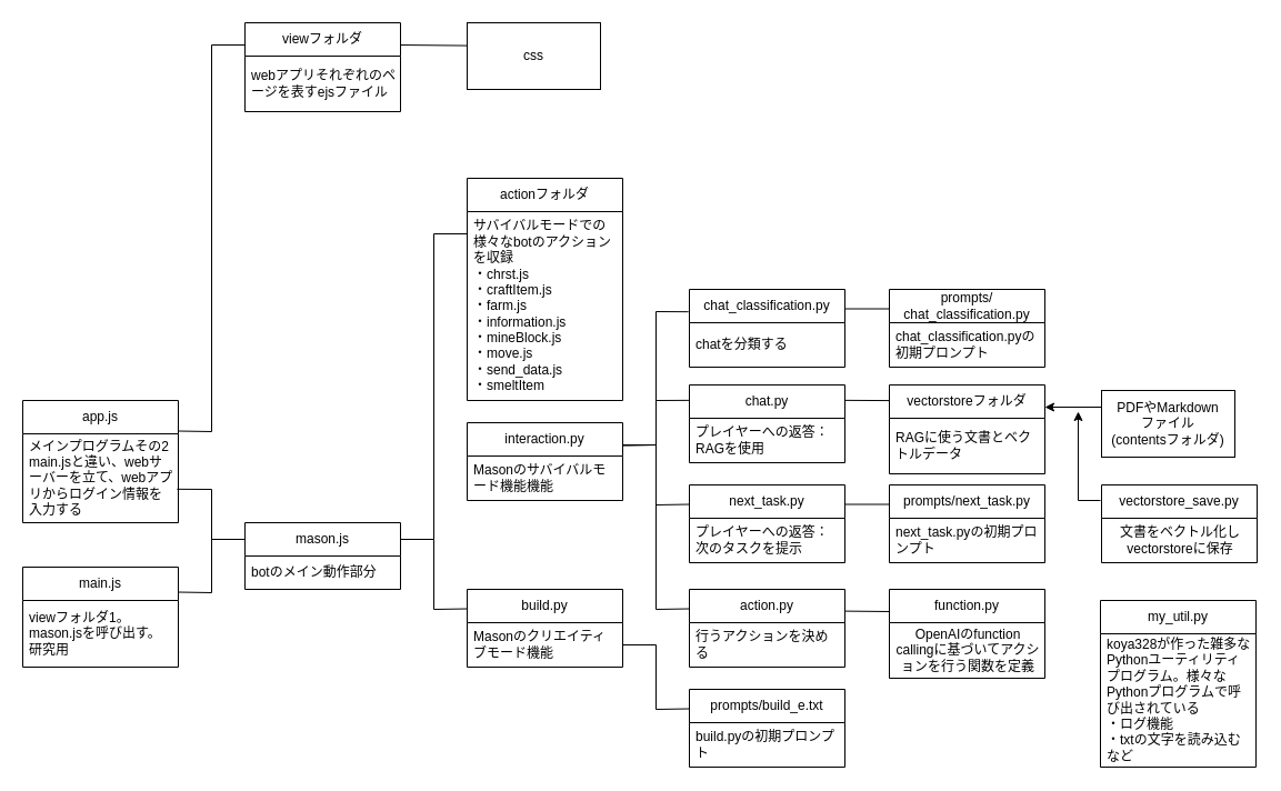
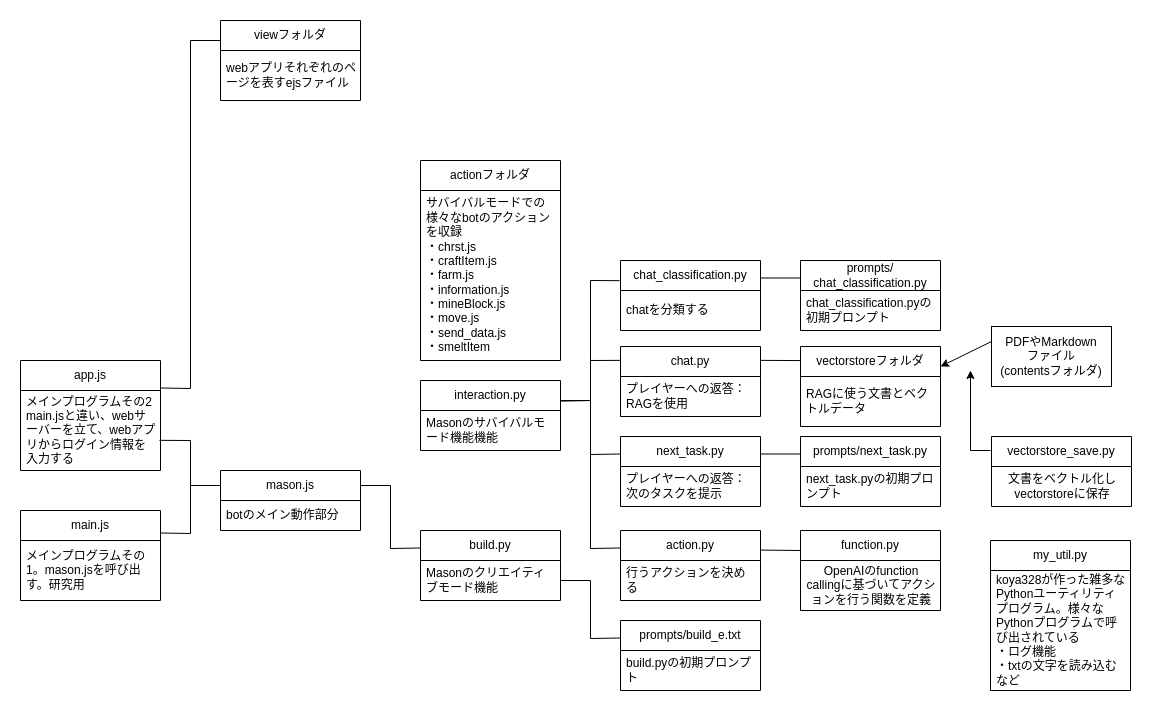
  <mxCell id="0" />
  <mxCell id="1" parent="0" />
  <mxCell id="2" value="main.js" style="swimlane;fontStyle=0;childLayout=stackLayout;horizontal=1;startSize=30;horizontalStack=0;resizeParent=1;resizeParentMax=0;resizeLast=0;collapsible=1;marginBottom=0;whiteSpace=wrap;html=1;" vertex="1" parent="1"><mxGeometry x="20" y="510" width="140" height="90" as="geometry" /></mxCell>
- <mxCell id="3" value="viewフォルダ1。mason.jsを呼び出す。研究用" style="text;strokeColor=none;fillColor=none;align=left;verticalAlign=middle;spacingLeft=4;spacingRight=4;overflow=hidden;points=[[0,0.5],[1,0.5]];portConstraint=eastwest;rotatable=0;whiteSpace=wrap;html=1;" vertex="1" parent="2"><mxGeometry y="30" width="140" height="60" as="geometry" /></mxCell>
+ <mxCell id="3" value="メインプログラムその1。mason.jsを呼び出す。研究用" style="text;strokeColor=none;fillColor=none;align=left;verticalAlign=middle;spacingLeft=4;spacingRight=4;overflow=hidden;points=[[0,0.5],[1,0.5]];portConstraint=eastwest;rotatable=0;whiteSpace=wrap;html=1;" vertex="1" parent="2"><mxGeometry y="30" width="140" height="60" as="geometry" /></mxCell>
  <mxCell id="4" value="mason.js" style="swimlane;fontStyle=0;childLayout=stackLayout;horizontal=1;startSize=30;horizontalStack=0;resizeParent=1;resizeParentMax=0;resizeLast=0;collapsible=1;marginBottom=0;whiteSpace=wrap;html=1;" vertex="1" parent="1"><mxGeometry x="220" y="470" width="140" height="60" as="geometry" /></mxCell>
  <mxCell id="5" value="botのメイン動作部分" style="text;strokeColor=none;fillColor=none;align=left;verticalAlign=middle;spacingLeft=4;spacingRight=4;overflow=hidden;points=[[0,0.5],[1,0.5]];portConstraint=eastwest;rotatable=0;whiteSpace=wrap;html=1;" vertex="1" parent="4"><mxGeometry y="30" width="140" height="30" as="geometry" /></mxCell>
  <mxCell id="6" value="app.js" style="swimlane;fontStyle=0;childLayout=stackLayout;horizontal=1;startSize=30;horizontalStack=0;resizeParent=1;resizeParentMax=0;resizeLast=0;collapsible=1;marginBottom=0;whiteSpace=wrap;html=1;" vertex="1" parent="1"><mxGeometry x="20" y="360" width="140" height="110" as="geometry" /></mxCell>
  <mxCell id="7" value="メインプログラムその2&lt;br&gt;main.jsと違い、webサーバーを立て、webアプリからログイン情報を入力する" style="text;strokeColor=none;fillColor=none;align=left;verticalAlign=middle;spacingLeft=4;spacingRight=4;overflow=hidden;points=[[0,0.5],[1,0.5]];portConstraint=eastwest;rotatable=0;whiteSpace=wrap;html=1;" vertex="1" parent="6"><mxGeometry y="30" width="140" height="80" as="geometry" /></mxCell>
  <mxCell id="8" value="" style="endArrow=none;html=1;entryX=0.992;entryY=0.623;entryDx=0;entryDy=0;exitX=0;exitY=0.25;exitDx=0;exitDy=0;rounded=0;entryPerimeter=0;" edge="1" parent="1" source="4" target="7"><mxGeometry width="50" height="50" relative="1" as="geometry"><mxPoint x="300" y="440" as="sourcePoint" /><mxPoint x="350" y="390" as="targetPoint" /><Array as="points"><mxPoint x="190" y="485" /><mxPoint x="190" y="440" /></Array></mxGeometry></mxCell>
  <mxCell id="9" value="" style="endArrow=none;html=1;rounded=0;exitX=0;exitY=0.25;exitDx=0;exitDy=0;entryX=1;entryY=0.25;entryDx=0;entryDy=0;" edge="1" parent="1" source="4" target="2"><mxGeometry width="50" height="50" relative="1" as="geometry"><mxPoint x="300" y="440" as="sourcePoint" /><mxPoint x="190" y="550" as="targetPoint" /><Array as="points"><mxPoint x="190" y="485" /><mxPoint x="190" y="533" /></Array></mxGeometry></mxCell>
  <mxCell id="10" value="build.py" style="swimlane;fontStyle=0;childLayout=stackLayout;horizontal=1;startSize=30;horizontalStack=0;resizeParent=1;resizeParentMax=0;resizeLast=0;collapsible=1;marginBottom=0;whiteSpace=wrap;html=1;" vertex="1" parent="1"><mxGeometry x="420" y="530" width="140" height="70" as="geometry" /></mxCell>
  <mxCell id="11" value="Masonのクリエイティブモード機能" style="text;strokeColor=none;fillColor=none;align=left;verticalAlign=middle;spacingLeft=4;spacingRight=4;overflow=hidden;points=[[0,0.5],[1,0.5]];portConstraint=eastwest;rotatable=0;whiteSpace=wrap;html=1;" vertex="1" parent="10"><mxGeometry y="30" width="140" height="40" as="geometry" /></mxCell>
  <mxCell id="12" value="interaction.py" style="swimlane;fontStyle=0;childLayout=stackLayout;horizontal=1;startSize=30;horizontalStack=0;resizeParent=1;resizeParentMax=0;resizeLast=0;collapsible=1;marginBottom=0;whiteSpace=wrap;html=1;" vertex="1" parent="1"><mxGeometry x="420" y="380" width="140" height="70" as="geometry" /></mxCell>
  <mxCell id="13" value="Masonのサバイバルモード機能機能" style="text;strokeColor=none;fillColor=none;align=left;verticalAlign=middle;spacingLeft=4;spacingRight=4;overflow=hidden;points=[[0,0.5],[1,0.5]];portConstraint=eastwest;rotatable=0;whiteSpace=wrap;html=1;" vertex="1" parent="12"><mxGeometry y="30" width="140" height="40" as="geometry" /></mxCell>
  <mxCell id="14" value="" style="endArrow=none;html=1;rounded=0;entryX=0;entryY=0.25;entryDx=0;entryDy=0;exitX=1;exitY=0.25;exitDx=0;exitDy=0;" edge="1" parent="1" source="4" target="10"><mxGeometry width="50" height="50" relative="1" as="geometry"><mxPoint x="320" y="530" as="sourcePoint" /><mxPoint x="370" y="480" as="targetPoint" /><Array as="points"><mxPoint x="390" y="485" /><mxPoint x="390" y="548" /></Array></mxGeometry></mxCell>
  <mxCell id="15" value="my_util.py" style="swimlane;fontStyle=0;childLayout=stackLayout;horizontal=1;startSize=30;horizontalStack=0;resizeParent=1;resizeParentMax=0;resizeLast=0;collapsible=1;marginBottom=0;whiteSpace=wrap;html=1;" vertex="1" parent="1"><mxGeometry x="990" y="540" width="140" height="150" as="geometry" /></mxCell>
  <mxCell id="16" value="koya328が作った雑多なPythonユーティリティプログラム。様々なPythonプログラムで呼び出されている&lt;br&gt;・ログ機能&lt;br&gt;・txtの文字を読み込む&lt;br&gt;など" style="text;strokeColor=none;fillColor=none;align=left;verticalAlign=middle;spacingLeft=4;spacingRight=4;overflow=hidden;points=[[0,0.5],[1,0.5]];portConstraint=eastwest;rotatable=0;whiteSpace=wrap;html=1;" vertex="1" parent="15"><mxGeometry y="30" width="140" height="120" as="geometry" /></mxCell>
  <mxCell id="17" value="actionフォルダ" style="swimlane;fontStyle=0;childLayout=stackLayout;horizontal=1;startSize=30;horizontalStack=0;resizeParent=1;resizeParentMax=0;resizeLast=0;collapsible=1;marginBottom=0;whiteSpace=wrap;html=1;" vertex="1" parent="1"><mxGeometry x="420" y="160" width="140" height="200" as="geometry" /></mxCell>
  <mxCell id="18" value="サバイバルモードでの様々なbotのアクションを収録&lt;br&gt;・chrst.js&lt;br&gt;・craftItem.js&lt;br&gt;・farm.js&lt;br&gt;・information.js&lt;br&gt;・mineBlock.js&lt;br&gt;・move.js&lt;br&gt;・send_data.js&lt;br&gt;・smeltItem" style="text;strokeColor=none;fillColor=none;align=left;verticalAlign=middle;spacingLeft=4;spacingRight=4;overflow=hidden;points=[[0,0.5],[1,0.5]];portConstraint=eastwest;rotatable=0;whiteSpace=wrap;html=1;" vertex="1" parent="17"><mxGeometry y="30" width="140" height="170" as="geometry" /></mxCell>
  <mxCell id="19" value="prompts/build_e.txt" style="swimlane;fontStyle=0;childLayout=stackLayout;horizontal=1;startSize=30;horizontalStack=0;resizeParent=1;resizeParentMax=0;resizeLast=0;collapsible=1;marginBottom=0;whiteSpace=wrap;html=1;" vertex="1" parent="1"><mxGeometry x="620" y="620" width="140" height="70" as="geometry" /></mxCell>
  <mxCell id="20" value="build.pyの初期プロンプト" style="text;strokeColor=none;fillColor=none;align=left;verticalAlign=middle;spacingLeft=4;spacingRight=4;overflow=hidden;points=[[0,0.5],[1,0.5]];portConstraint=eastwest;rotatable=0;whiteSpace=wrap;html=1;" vertex="1" parent="19"><mxGeometry y="30" width="140" height="40" as="geometry" /></mxCell>
  <mxCell id="21" value="" style="endArrow=none;html=1;rounded=0;entryX=1;entryY=0.5;entryDx=0;entryDy=0;exitX=0;exitY=0.25;exitDx=0;exitDy=0;" edge="1" parent="1" source="19" target="11"><mxGeometry width="50" height="50" relative="1" as="geometry"><mxPoint x="400" y="590" as="sourcePoint" /><mxPoint x="450" y="540" as="targetPoint" /><Array as="points"><mxPoint x="590" y="638" /><mxPoint x="590" y="580" /></Array></mxGeometry></mxCell>
  <mxCell id="22" value="chat_classification.py" style="swimlane;fontStyle=0;childLayout=stackLayout;horizontal=1;startSize=30;horizontalStack=0;resizeParent=1;resizeParentMax=0;resizeLast=0;collapsible=1;marginBottom=0;whiteSpace=wrap;html=1;" vertex="1" parent="1"><mxGeometry x="620" y="260" width="140" height="70" as="geometry" /></mxCell>
  <mxCell id="23" value="chatを分類する" style="text;strokeColor=none;fillColor=none;align=left;verticalAlign=middle;spacingLeft=4;spacingRight=4;overflow=hidden;points=[[0,0.5],[1,0.5]];portConstraint=eastwest;rotatable=0;whiteSpace=wrap;html=1;" vertex="1" parent="22"><mxGeometry y="30" width="140" height="40" as="geometry" /></mxCell>
  <mxCell id="24" value="chat.py" style="swimlane;fontStyle=0;childLayout=stackLayout;horizontal=1;startSize=30;horizontalStack=0;resizeParent=1;resizeParentMax=0;resizeLast=0;collapsible=1;marginBottom=0;whiteSpace=wrap;html=1;" vertex="1" parent="1"><mxGeometry x="620" y="346" width="140" height="70" as="geometry" /></mxCell>
  <mxCell id="25" value="プレイヤーへの返答：RAGを使用" style="text;strokeColor=none;fillColor=none;align=left;verticalAlign=middle;spacingLeft=4;spacingRight=4;overflow=hidden;points=[[0,0.5],[1,0.5]];portConstraint=eastwest;rotatable=0;whiteSpace=wrap;html=1;" vertex="1" parent="24"><mxGeometry y="30" width="140" height="40" as="geometry" /></mxCell>
  <mxCell id="26" value="next_task.py" style="swimlane;fontStyle=0;childLayout=stackLayout;horizontal=1;startSize=30;horizontalStack=0;resizeParent=1;resizeParentMax=0;resizeLast=0;collapsible=1;marginBottom=0;whiteSpace=wrap;html=1;" vertex="1" parent="1"><mxGeometry x="620" y="436" width="140" height="70" as="geometry" /></mxCell>
  <mxCell id="27" value="プレイヤーへの返答：次のタスクを提示" style="text;strokeColor=none;fillColor=none;align=left;verticalAlign=middle;spacingLeft=4;spacingRight=4;overflow=hidden;points=[[0,0.5],[1,0.5]];portConstraint=eastwest;rotatable=0;whiteSpace=wrap;html=1;" vertex="1" parent="26"><mxGeometry y="30" width="140" height="40" as="geometry" /></mxCell>
  <mxCell id="28" value="action.py" style="swimlane;fontStyle=0;childLayout=stackLayout;horizontal=1;startSize=30;horizontalStack=0;resizeParent=1;resizeParentMax=0;resizeLast=0;collapsible=1;marginBottom=0;whiteSpace=wrap;html=1;" vertex="1" parent="1"><mxGeometry x="620" y="530" width="140" height="70" as="geometry" /></mxCell>
  <mxCell id="29" value="行うアクションを決める" style="text;strokeColor=none;fillColor=none;align=left;verticalAlign=middle;spacingLeft=4;spacingRight=4;overflow=hidden;points=[[0,0.5],[1,0.5]];portConstraint=eastwest;rotatable=0;whiteSpace=wrap;html=1;" vertex="1" parent="28"><mxGeometry y="30" width="140" height="40" as="geometry" /></mxCell>
  <mxCell id="30" value="" style="edgeStyle=none;rounded=0;html=1;endArrow=none;endFill=0;entryX=0;entryY=0.25;entryDx=0;entryDy=0;exitX=1.013;exitY=0.288;exitDx=0;exitDy=0;exitPerimeter=0;" edge="1" parent="1" source="12" target="28"><mxGeometry relative="1" as="geometry"><mxPoint x="610" y="390" as="sourcePoint" /><Array as="points"><mxPoint x="590" y="400" /><mxPoint x="590" y="548" /></Array></mxGeometry></mxCell>
  <mxCell id="31" value="" style="endArrow=none;html=1;rounded=0;exitX=0;exitY=0.25;exitDx=0;exitDy=0;entryX=1;entryY=0.286;entryDx=0;entryDy=0;entryPerimeter=0;" edge="1" parent="1" source="26" target="12"><mxGeometry width="50" height="50" relative="1" as="geometry"><mxPoint x="450" y="440" as="sourcePoint" /><mxPoint x="570" y="410" as="targetPoint" /><Array as="points"><mxPoint x="590" y="454" /><mxPoint x="590" y="400" /></Array></mxGeometry></mxCell>
  <mxCell id="32" value="" style="endArrow=none;html=1;rounded=0;entryX=1.003;entryY=0.288;entryDx=0;entryDy=0;exitX=-0.004;exitY=0.198;exitDx=0;exitDy=0;entryPerimeter=0;exitPerimeter=0;" edge="1" parent="1" source="24" target="12"><mxGeometry width="50" height="50" relative="1" as="geometry"><mxPoint x="630" y="463.5" as="sourcePoint" /><mxPoint x="570" y="407.5" as="targetPoint" /><Array as="points"><mxPoint x="590" y="360" /><mxPoint x="590" y="400" /></Array></mxGeometry></mxCell>
  <mxCell id="33" value="" style="endArrow=none;html=1;rounded=0;entryX=0.999;entryY=0.292;entryDx=0;entryDy=0;entryPerimeter=0;exitX=-0.006;exitY=0.288;exitDx=0;exitDy=0;exitPerimeter=0;" edge="1" parent="1" source="22" target="12"><mxGeometry width="50" height="50" relative="1" as="geometry"><mxPoint x="610" y="300" as="sourcePoint" /><mxPoint x="570" y="407.5" as="targetPoint" /><Array as="points"><mxPoint x="590" y="280" /><mxPoint x="590" y="400" /></Array></mxGeometry></mxCell>
- <mxCell id="34" value="" style="endArrow=none;html=1;rounded=0;entryX=0;entryY=0.25;entryDx=0;entryDy=0;exitX=1;exitY=0.25;exitDx=0;exitDy=0;" edge="1" parent="1" source="4" target="17"><mxGeometry width="50" height="50" relative="1" as="geometry"><mxPoint x="380" y="320" as="sourcePoint" /><mxPoint x="430" y="270" as="targetPoint" /><Array as="points"><mxPoint x="390" y="485" /><mxPoint x="390" y="210" /></Array></mxGeometry></mxCell>
  <mxCell id="35" value="prompts/&lt;br&gt;chat_classification.py" style="swimlane;fontStyle=0;childLayout=stackLayout;horizontal=1;startSize=30;horizontalStack=0;resizeParent=1;resizeParentMax=0;resizeLast=0;collapsible=1;marginBottom=0;whiteSpace=wrap;html=1;" vertex="1" parent="1"><mxGeometry x="800" y="260" width="140" height="70" as="geometry" /></mxCell>
  <mxCell id="36" value="&lt;span style=&quot;text-align: center;&quot;&gt;chat_classification.py&lt;/span&gt;の初期プロンプト" style="text;strokeColor=none;fillColor=none;align=left;verticalAlign=middle;spacingLeft=4;spacingRight=4;overflow=hidden;points=[[0,0.5],[1,0.5]];portConstraint=eastwest;rotatable=0;whiteSpace=wrap;html=1;" vertex="1" parent="35"><mxGeometry y="30" width="140" height="40" as="geometry" /></mxCell>
  <mxCell id="37" value="" style="endArrow=none;html=1;rounded=0;entryX=0;entryY=0.25;entryDx=0;entryDy=0;exitX=1;exitY=0.25;exitDx=0;exitDy=0;" edge="1" parent="1" source="22" target="35"><mxGeometry width="50" height="50" relative="1" as="geometry"><mxPoint x="780" y="350" as="sourcePoint" /><mxPoint x="830" y="300" as="targetPoint" /></mxGeometry></mxCell>
  <mxCell id="38" value="prompts/next_task.py" style="swimlane;fontStyle=0;childLayout=stackLayout;horizontal=1;startSize=30;horizontalStack=0;resizeParent=1;resizeParentMax=0;resizeLast=0;collapsible=1;marginBottom=0;whiteSpace=wrap;html=1;" vertex="1" parent="1"><mxGeometry x="800" y="436" width="140" height="70" as="geometry" /></mxCell>
  <mxCell id="39" value="&lt;span style=&quot;text-align: center;&quot;&gt;next_task.py&lt;/span&gt;の初期プロンプト" style="text;strokeColor=none;fillColor=none;align=left;verticalAlign=middle;spacingLeft=4;spacingRight=4;overflow=hidden;points=[[0,0.5],[1,0.5]];portConstraint=eastwest;rotatable=0;whiteSpace=wrap;html=1;" vertex="1" parent="38"><mxGeometry y="30" width="140" height="40" as="geometry" /></mxCell>
  <mxCell id="40" value="" style="endArrow=none;html=1;rounded=0;entryX=1;entryY=0.25;entryDx=0;entryDy=0;exitX=0;exitY=0.25;exitDx=0;exitDy=0;" edge="1" parent="1" source="38" target="26"><mxGeometry width="50" height="50" relative="1" as="geometry"><mxPoint x="780" y="430" as="sourcePoint" /><mxPoint x="830" y="380" as="targetPoint" /></mxGeometry></mxCell>
  <mxCell id="41" value="vectorstoreフォルダ" style="swimlane;fontStyle=0;childLayout=stackLayout;horizontal=1;startSize=30;horizontalStack=0;resizeParent=1;resizeParentMax=0;resizeLast=0;collapsible=1;marginBottom=0;whiteSpace=wrap;html=1;" vertex="1" parent="1"><mxGeometry x="800" y="346" width="140" height="80" as="geometry" /></mxCell>
  <mxCell id="42" value="RAGに使う文書とベクトルデータ" style="text;strokeColor=none;fillColor=none;align=left;verticalAlign=middle;spacingLeft=4;spacingRight=4;overflow=hidden;points=[[0,0.5],[1,0.5]];portConstraint=eastwest;rotatable=0;whiteSpace=wrap;html=1;" vertex="1" parent="41"><mxGeometry y="30" width="140" height="50" as="geometry" /></mxCell>
  <mxCell id="43" value="vectorstore_save.py" style="swimlane;fontStyle=0;childLayout=stackLayout;horizontal=1;startSize=30;horizontalStack=0;resizeParent=1;resizeParentMax=0;resizeLast=0;collapsible=1;marginBottom=0;whiteSpace=wrap;html=1;" vertex="1" parent="1"><mxGeometry x="991" y="436" width="140" height="70" as="geometry" /></mxCell>
  <mxCell id="44" value="&lt;div style=&quot;text-align: center;&quot;&gt;文書をベクトル化しvectorstoreに保存&lt;/div&gt;" style="text;strokeColor=none;fillColor=none;align=left;verticalAlign=middle;spacingLeft=4;spacingRight=4;overflow=hidden;points=[[0,0.5],[1,0.5]];portConstraint=eastwest;rotatable=0;whiteSpace=wrap;html=1;" vertex="1" parent="43"><mxGeometry y="30" width="140" height="40" as="geometry" /></mxCell>
- <mxCell id="45" value="PDFやMarkdown&lt;br&gt;ファイル&lt;br&gt;(contentsフォルダ)" style="rounded=0;whiteSpace=wrap;html=1;" vertex="1" parent="1"><mxGeometry x="991" y="351" width="120" height="60" as="geometry" /></mxCell>
+ <mxCell id="45" value="PDFやMarkdown&lt;br&gt;ファイル&lt;br&gt;(contentsフォルダ)" style="rounded=0;whiteSpace=wrap;html=1;" vertex="1" parent="1"><mxGeometry x="991" y="326" width="120" height="60" as="geometry" /></mxCell>
  <mxCell id="46" value="" style="endArrow=classic;html=1;rounded=0;exitX=0;exitY=0.25;exitDx=0;exitDy=0;entryX=1;entryY=0.25;entryDx=0;entryDy=0;" edge="1" parent="1" source="45" target="41"><mxGeometry width="50" height="50" relative="1" as="geometry"><mxPoint x="890" y="400" as="sourcePoint" /><mxPoint x="940" y="350" as="targetPoint" /></mxGeometry></mxCell>
  <mxCell id="47" value="" style="endArrow=classic;html=1;rounded=0;" edge="1" parent="1"><mxGeometry width="50" height="50" relative="1" as="geometry"><mxPoint x="990" y="450" as="sourcePoint" /><mxPoint x="970" y="370" as="targetPoint" /><Array as="points"><mxPoint x="970" y="450" /></Array></mxGeometry></mxCell>
  <mxCell id="48" value="" style="endArrow=none;html=1;rounded=0;entryX=-0.002;entryY=0.176;entryDx=0;entryDy=0;exitX=0.997;exitY=0.198;exitDx=0;exitDy=0;entryPerimeter=0;exitPerimeter=0;" edge="1" parent="1" source="24" target="41"><mxGeometry width="50" height="50" relative="1" as="geometry"><mxPoint x="890" y="400" as="sourcePoint" /><mxPoint x="940" y="350" as="targetPoint" /></mxGeometry></mxCell>
  <mxCell id="49" value="function.py" style="swimlane;fontStyle=0;childLayout=stackLayout;horizontal=1;startSize=30;horizontalStack=0;resizeParent=1;resizeParentMax=0;resizeLast=0;collapsible=1;marginBottom=0;whiteSpace=wrap;html=1;" vertex="1" parent="1"><mxGeometry x="800" y="530" width="140" height="80" as="geometry" /></mxCell>
  <mxCell id="50" value="&lt;div style=&quot;text-align: center;&quot;&gt;&lt;span style=&quot;background-color: initial;&quot;&gt;OpenAIのfunction callingに基づいてアクションを行う関数を定義&lt;/span&gt;&lt;/div&gt;" style="text;strokeColor=none;fillColor=none;align=left;verticalAlign=middle;spacingLeft=4;spacingRight=4;overflow=hidden;points=[[0,0.5],[1,0.5]];portConstraint=eastwest;rotatable=0;whiteSpace=wrap;html=1;" vertex="1" parent="49"><mxGeometry y="30" width="140" height="50" as="geometry" /></mxCell>
  <mxCell id="51" value="" style="endArrow=none;html=1;rounded=0;entryX=1;entryY=0.28;entryDx=0;entryDy=0;exitX=0;exitY=0.25;exitDx=0;exitDy=0;entryPerimeter=0;" edge="1" parent="1" source="49" target="28"><mxGeometry width="50" height="50" relative="1" as="geometry"><mxPoint x="810" y="463.5" as="sourcePoint" /><mxPoint x="770" y="463.5" as="targetPoint" /></mxGeometry></mxCell>
  <mxCell id="52" value="viewフォルダ" style="swimlane;fontStyle=0;childLayout=stackLayout;horizontal=1;startSize=30;horizontalStack=0;resizeParent=1;resizeParentMax=0;resizeLast=0;collapsible=1;marginBottom=0;whiteSpace=wrap;html=1;" vertex="1" parent="1"><mxGeometry x="220" y="20" width="140" height="80" as="geometry" /></mxCell>
  <mxCell id="53" value="webアプリそれぞれのページを表すejsファイル" style="text;strokeColor=none;fillColor=none;align=left;verticalAlign=middle;spacingLeft=4;spacingRight=4;overflow=hidden;points=[[0,0.5],[1,0.5]];portConstraint=eastwest;rotatable=0;whiteSpace=wrap;html=1;" vertex="1" parent="52"><mxGeometry y="30" width="140" height="50" as="geometry" /></mxCell>
  <mxCell id="54" value="" style="endArrow=none;html=1;rounded=0;entryX=0;entryY=0.25;entryDx=0;entryDy=0;exitX=1;exitY=0.25;exitDx=0;exitDy=0;" edge="1" parent="1" source="6" target="52"><mxGeometry width="50" height="50" relative="1" as="geometry"><mxPoint x="270" y="180" as="sourcePoint" /><mxPoint x="320" y="130" as="targetPoint" /><Array as="points"><mxPoint x="190" y="388" /><mxPoint x="190" y="40" /></Array></mxGeometry></mxCell>
- <mxCell id="55" value="css" style="rounded=0;whiteSpace=wrap;html=1;" vertex="1" parent="1"><mxGeometry x="420" y="20" width="120" height="60" as="geometry" /></mxCell>
- <mxCell id="56" value="" style="endArrow=none;html=1;rounded=0;entryX=-0.002;entryY=0.343;entryDx=0;entryDy=0;exitX=1;exitY=0.25;exitDx=0;exitDy=0;entryPerimeter=0;" edge="1" parent="1" source="52" target="55"><mxGeometry width="50" height="50" relative="1" as="geometry"><mxPoint x="330" y="80" as="sourcePoint" /><mxPoint x="380" y="30" as="targetPoint" /></mxGeometry></mxCell>
